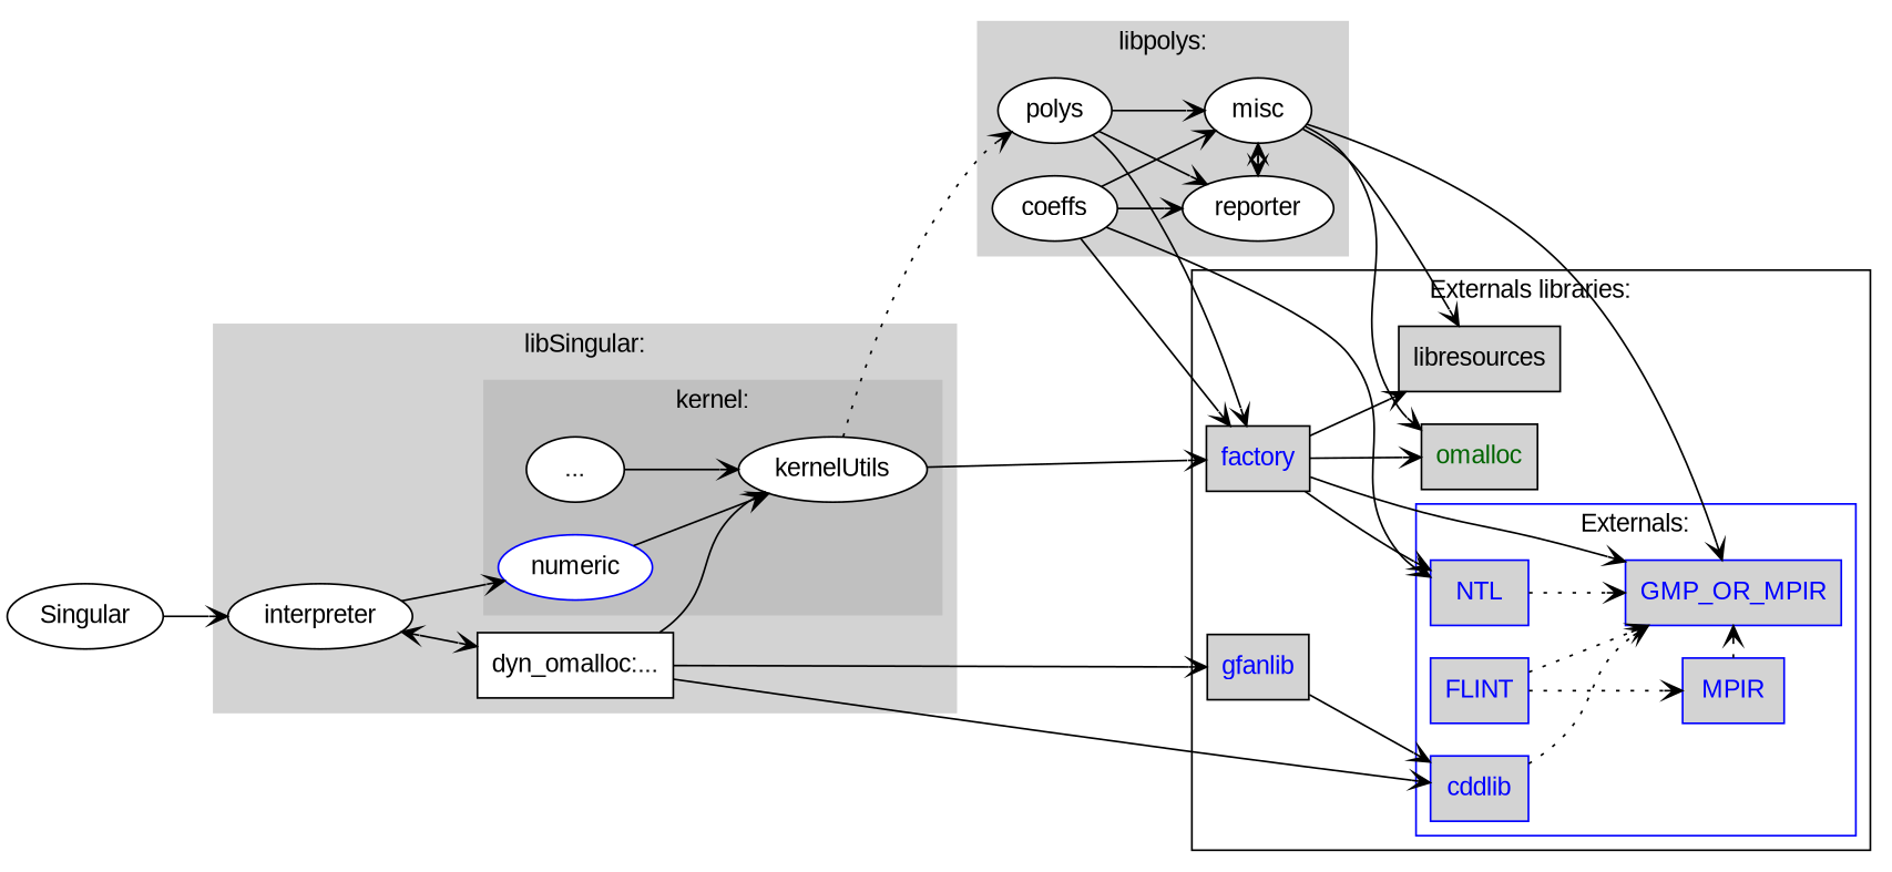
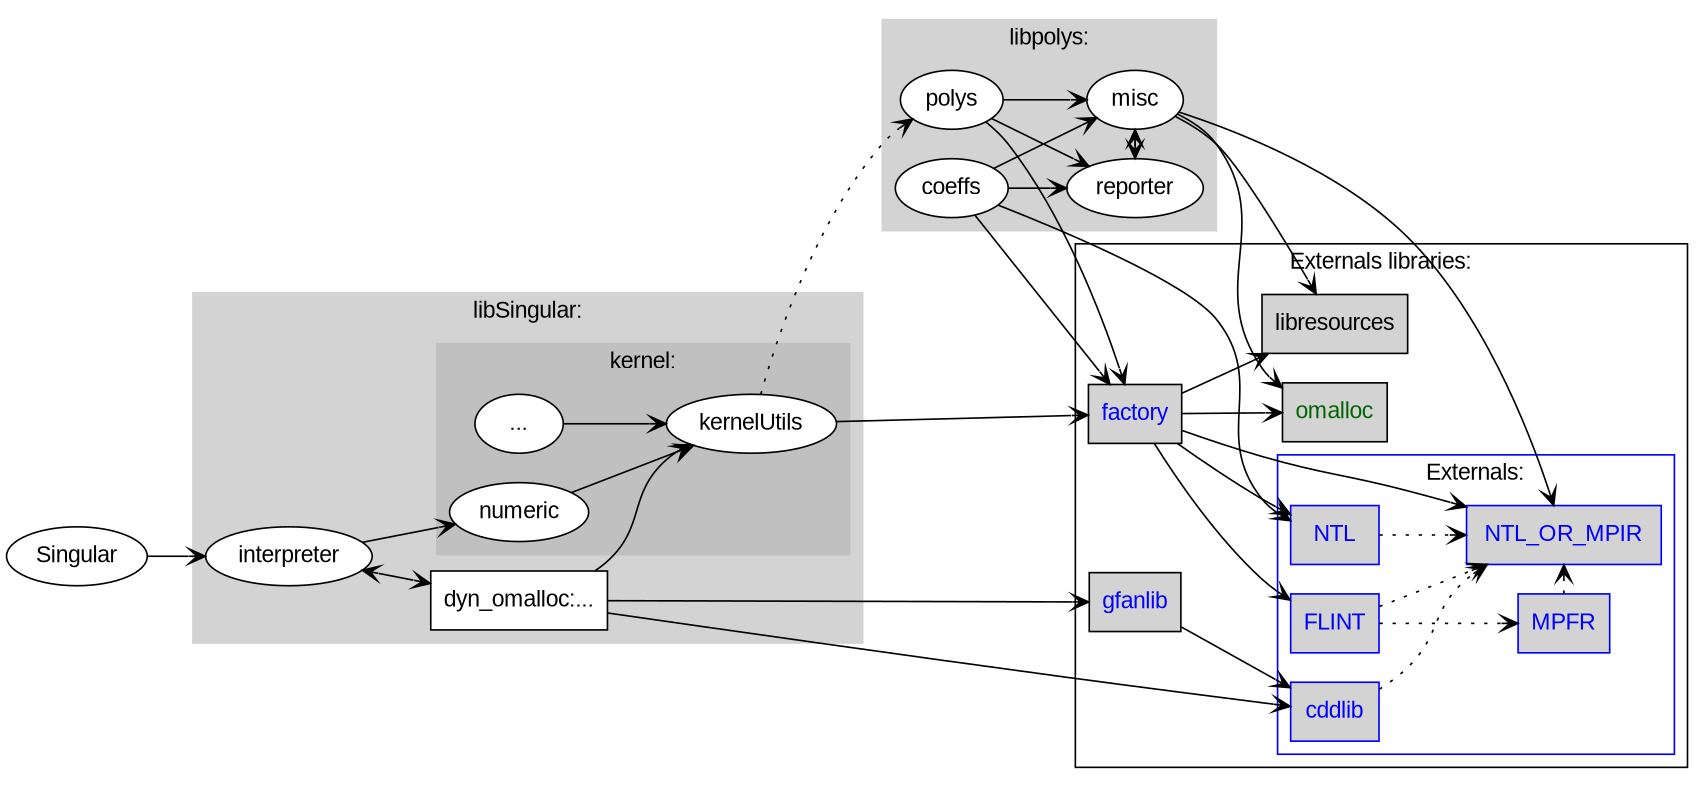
  digraph {
    compound=true
    fontname="Liberation Sans"
    pack=0
    packMode="graph"
    rankdir=LR
    node [color=black fillcolor=white fontcolor=black fontname="Liberation Sans" style=filled shape=box]
    edge [arrowhead=open fontname="Liberation Sans"]
    misc [shape=""]
    reporter [shape=""]
    coeffs [shape=""]
    polys [shape=""]
    "..." [shape=""]
-   numeric [color=blue shape=""]
+   numeric [shape=""]
    kernelUtils [shape=""]
    interpreter [shape=""]
    n9 [label="dyn_omalloc:..."]
    omalloc [fillcolor=lightgrey fontcolor=darkgreen]
    libresources [fillcolor=lightgrey fontcolor=""]
    gfanlib [fillcolor=lightgrey fontcolor=blue]
    factory [fillcolor=lightgrey fontcolor=blue]
-   GMP_OR_MPIR [color=blue fillcolor=lightgrey fontcolor=blue]
-   MPFR [color=blue fillcolor=lightgrey fontcolor=blue label=MPIR]
+   GMP_OR_MPIR [color=blue fillcolor=lightgrey fontcolor=blue label=NTL_OR_MPIR]
+   MPFR [color=blue fillcolor=lightgrey fontcolor=blue]
    NTL [color=blue fillcolor=lightgrey fontcolor=blue]
    FLINT [color=blue fillcolor=lightgrey fontcolor=blue]
    cddlib [color=blue fillcolor=lightgrey fontcolor=blue]
    Singular [color="" fillcolor="" fontcolor="" style="" shape=""]
    subgraph cluster_1 {
      color=lightgray
      label="libpolys:"
      style=filled
      subgraph sub_2 {
        color=lightgray
        label="libpolys:"
        rank=same
        style=filled
        misc
        reporter
      }
      subgraph sub_3 {
        color=lightgray
        label="libpolys:"
        rank=same
        style=filled
        coeffs
        polys
      }
    }
    subgraph cluster_4 {
      color=lightgray
      label="libSingular:"
      rank=max
      style=filled
      interpreter
      n9
      subgraph cluster_5 {
        color=gray
        label="kernel:"
        rank=min
        style=filled
        kernelUtils
        subgraph sub_6 {
          color=gray
          label="kernel:"
          rank=same
          style=filled
          "..."
          numeric
        }
      }
    }
    subgraph cluster_7 {
      label="Externals libraries:"
      subgraph sub_8 {
        label="Supporting libraries:"
        rank=same
        omalloc
        libresources
      }
      subgraph sub_9 {
        label="Supporting libraries:"
        rank=same
        gfanlib
        factory
      }
      subgraph cluster_10 {
        color=blue
        label="Externals:"
        rank=min
        subgraph sub_11 {
          color=blue
          label="Externals:"
          rank=same
          GMP_OR_MPIR
          MPFR
        }
        subgraph sub_12 {
          color=blue
          label="Externals:"
          rank=same
          NTL
          FLINT
          cddlib
        }
      }
    }
    misc -> omalloc
    misc -> libresources
    misc -> GMP_OR_MPIR
    reporter -> misc [arrowtail=open dir=both]
    coeffs -> misc
    coeffs -> reporter
    coeffs -> factory
    coeffs -> NTL
    polys -> misc
    polys -> reporter
    polys -> factory
    "..." -> kernelUtils
    numeric -> kernelUtils
    kernelUtils -> polys [style=dotted]
    kernelUtils -> factory
    interpreter -> numeric
    interpreter -> n9 [arrowtail=open dir=both]
    n9 -> kernelUtils
    n9 -> gfanlib
    n9 -> cddlib
    gfanlib -> cddlib
    factory -> omalloc
    factory -> libresources
    factory -> GMP_OR_MPIR
    factory -> NTL
+   factory -> FLINT
    MPFR -> GMP_OR_MPIR [style=dotted]
    NTL -> GMP_OR_MPIR [style=dotted]
    FLINT -> GMP_OR_MPIR [style=dotted]
    FLINT -> MPFR [style=dotted]
    cddlib -> GMP_OR_MPIR [style=dotted]
    Singular -> interpreter
  }
